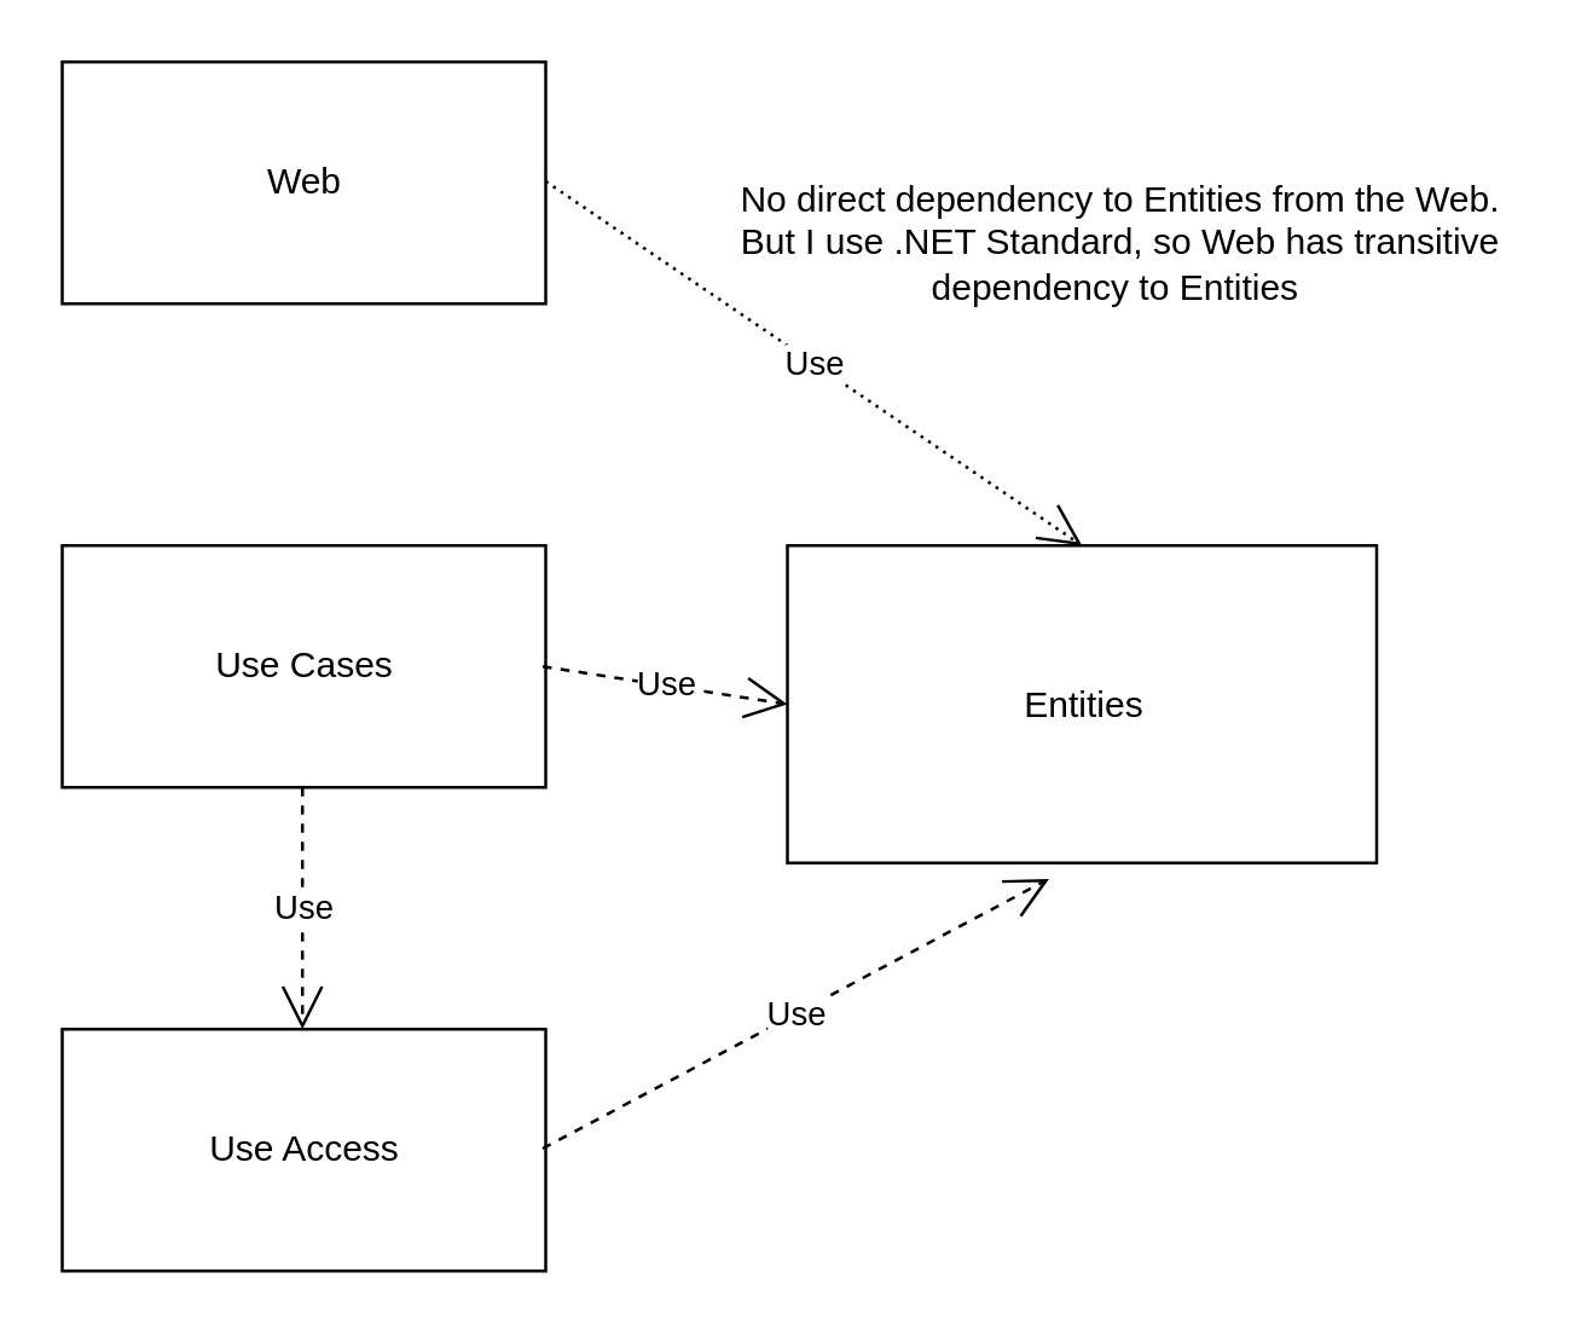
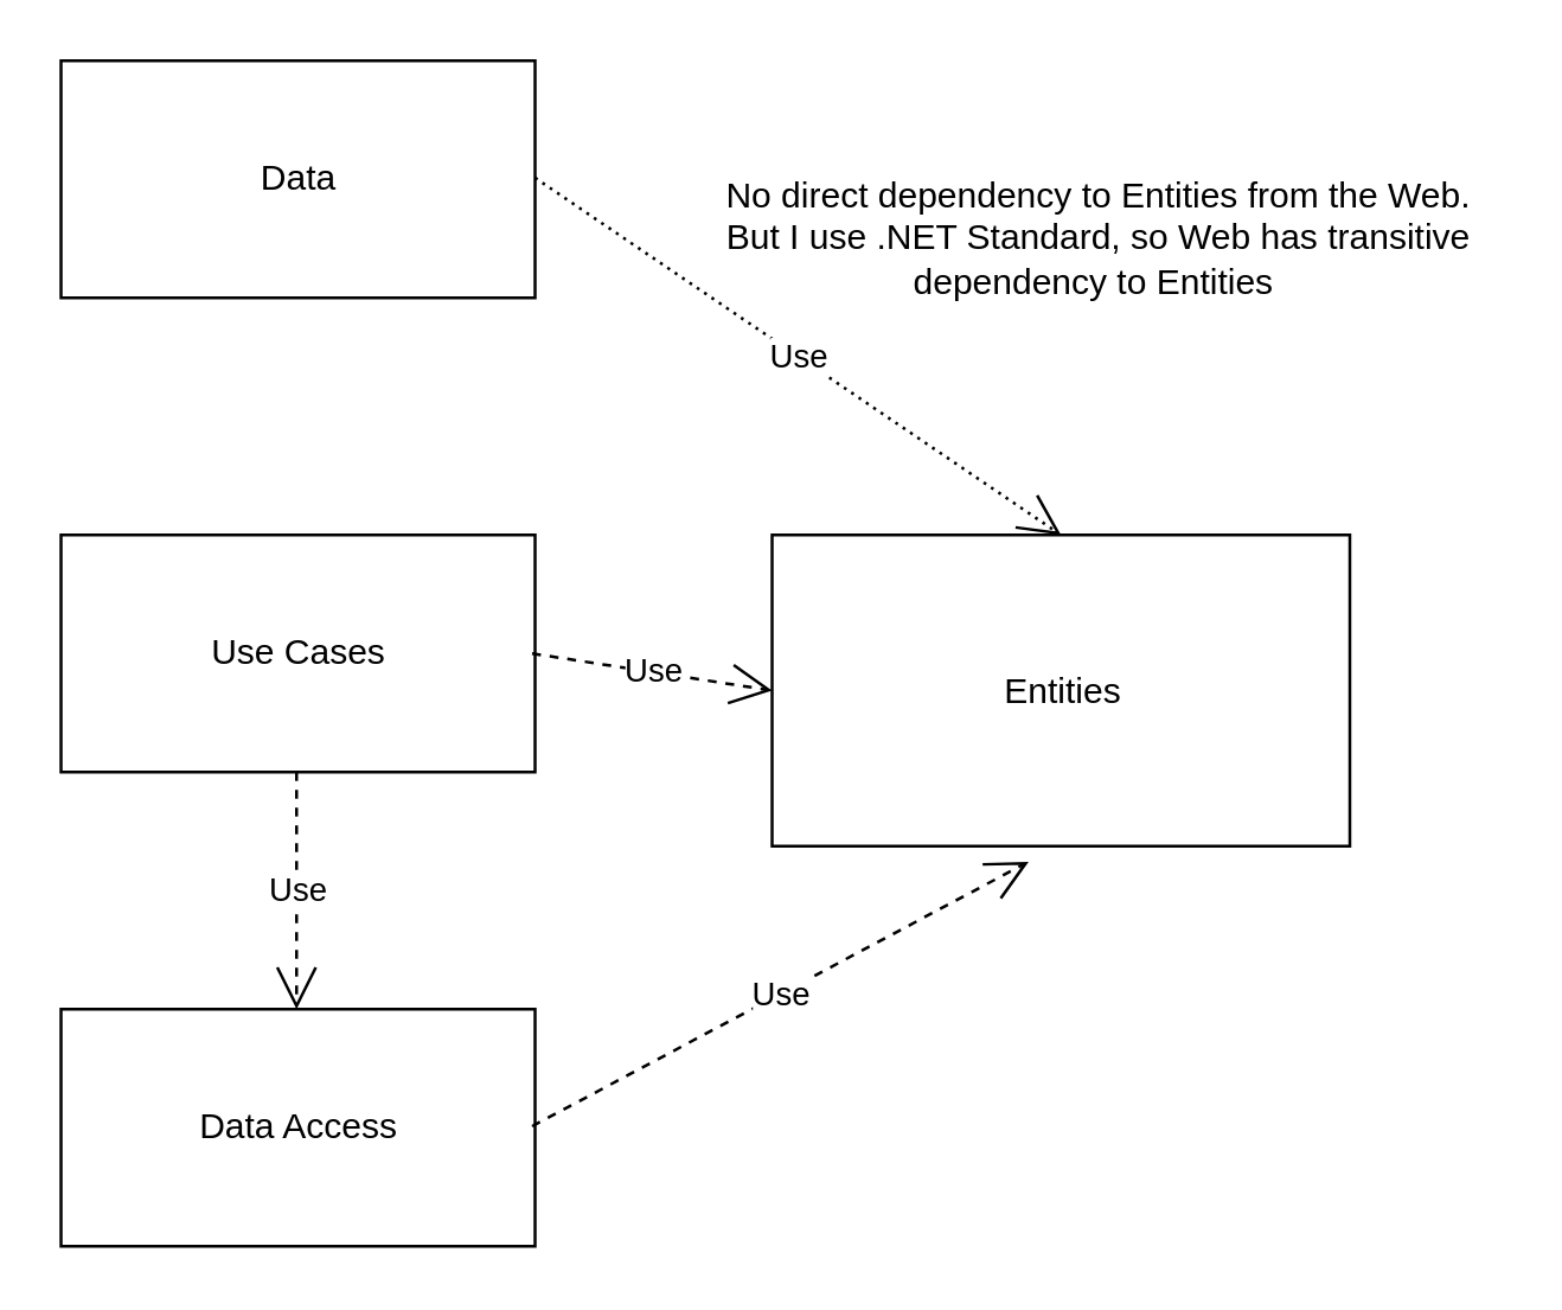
  <mxCell id="0" />
  <mxCell id="1" parent="0" />
- <mxCell id="2" value="Web" style="html=1;" parent="1" vertex="1"><mxGeometry x="20" y="20" width="160" height="80" as="geometry" /></mxCell>
+ <mxCell id="2" value="Data" style="html=1;" parent="1" vertex="1"><mxGeometry x="20" y="20" width="160" height="80" as="geometry" /></mxCell>
  <mxCell id="3" value="Use Cases" style="html=1;" parent="1" vertex="1"><mxGeometry x="20" y="180" width="160" height="80" as="geometry" /></mxCell>
- <mxCell id="4" value="Use Access" style="html=1;" parent="1" vertex="1"><mxGeometry x="20" y="340" width="160" height="80" as="geometry" /></mxCell>
+ <mxCell id="4" value="Data Access" style="html=1;" parent="1" vertex="1"><mxGeometry x="20" y="340" width="160" height="80" as="geometry" /></mxCell>
  <mxCell id="5" value="Entities" style="html=1;" parent="1" vertex="1"><mxGeometry x="260" y="180" width="195" height="105" as="geometry" /></mxCell>
  <mxCell id="6" value="Use" style="endArrow=open;endSize=12;dashed=1;html=1;exitX=0.5;exitY=1;exitDx=0;exitDy=0;entryX=0.5;entryY=0;entryDx=0;entryDy=0;" parent="1" edge="1"><mxGeometry width="160" relative="1" as="geometry"><mxPoint x="99.5" y="260" as="sourcePoint" /><mxPoint x="99.5" y="340" as="targetPoint" /></mxGeometry></mxCell>
  <mxCell id="7" value="Use" style="endArrow=open;endSize=12;dashed=1;html=1;exitX=0.5;exitY=1;exitDx=0;exitDy=0;entryX=0;entryY=0.5;entryDx=0;entryDy=0;" parent="1" target="5" edge="1"><mxGeometry width="160" relative="1" as="geometry"><mxPoint x="179" y="220" as="sourcePoint" /><mxPoint x="179" y="300" as="targetPoint" /></mxGeometry></mxCell>
  <mxCell id="8" value="Use" style="endArrow=open;endSize=12;dashed=1;html=1;exitX=0.5;exitY=1;exitDx=0;exitDy=0;entryX=0.444;entryY=1.05;entryDx=0;entryDy=0;entryPerimeter=0;" parent="1" target="5" edge="1"><mxGeometry width="160" relative="1" as="geometry"><mxPoint x="179" y="379.5" as="sourcePoint" /><mxPoint x="260" y="379.5" as="targetPoint" /></mxGeometry></mxCell>
  <mxCell id="9" value="Use" style="endArrow=open;endSize=12;dashed=1;html=1;entryX=0.5;entryY=0;entryDx=0;entryDy=0;rounded=1;dashPattern=1 2;strokeWidth=1;jumpSize=12;" parent="1" target="5" edge="1"><mxGeometry width="160" relative="1" as="geometry"><mxPoint x="180" y="59.5" as="sourcePoint" /><mxPoint x="340" y="59.5" as="targetPoint" /></mxGeometry></mxCell>
  <mxCell id="10" value="No direct dependency to Entities from the Web.&lt;br&gt;But I use .NET Standard, so Web has transitive&lt;br&gt;dependency to Entities&amp;nbsp;&lt;br&gt;" style="text;html=1;align=center;verticalAlign=middle;resizable=0;points=[];autosize=1;" parent="1" vertex="1"><mxGeometry x="235" y="55" width="270" height="50" as="geometry" /></mxCell>
